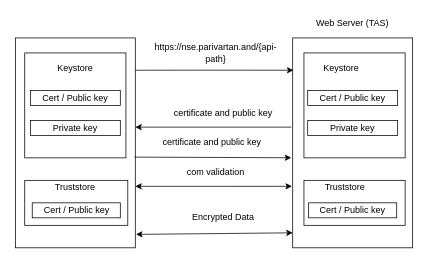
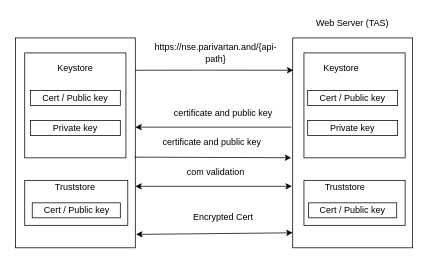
  <mxCell id="0" />
  <mxCell id="1" parent="0" />
  <mxCell id="2" value="" style="rounded=0;whiteSpace=wrap;html=1;" vertex="1" parent="1"><mxGeometry x="20" y="50" width="160" height="280" as="geometry" /></mxCell>
  <mxCell id="3" value="" style="rounded=0;whiteSpace=wrap;html=1;" vertex="1" parent="1"><mxGeometry x="390" y="50" width="160" height="280" as="geometry" /></mxCell>
  <mxCell id="4" value="Web Server (TAS)" style="text;html=1;strokeColor=none;fillColor=none;align=center;verticalAlign=middle;whiteSpace=wrap;rounded=0;" vertex="1" parent="1"><mxGeometry x="390" y="20" width="160" height="20" as="geometry" /></mxCell>
  <mxCell id="5" value="" style="endArrow=classic;html=1;entryX=0.006;entryY=0.154;entryDx=0;entryDy=0;entryPerimeter=0;exitX=1;exitY=0.154;exitDx=0;exitDy=0;exitPerimeter=0;" edge="1" parent="1" source="2" target="3"><mxGeometry width="50" height="50" relative="1" as="geometry"><mxPoint x="190" y="190" as="sourcePoint" /><mxPoint x="240" y="140" as="targetPoint" /><Array as="points"><mxPoint x="270" y="93" /></Array></mxGeometry></mxCell>
  <mxCell id="6" value="https://nse.parivartan.and/{api-path}" style="text;html=1;strokeColor=none;fillColor=none;align=center;verticalAlign=middle;whiteSpace=wrap;rounded=0;" vertex="1" parent="1"><mxGeometry x="195" y="60" width="185" height="20" as="geometry" /></mxCell>
  <mxCell id="7" value="" style="endArrow=classic;startArrow=classic;html=1;entryX=-0.006;entryY=0.707;entryDx=0;entryDy=0;entryPerimeter=0;" edge="1" parent="1" target="3"><mxGeometry width="50" height="50" relative="1" as="geometry"><mxPoint x="180" y="248" as="sourcePoint" /><mxPoint x="240" y="130" as="targetPoint" /><Array as="points" /></mxGeometry></mxCell>
  <mxCell id="8" value="" style="endArrow=classic;startArrow=classic;html=1;entryX=0;entryY=0.568;entryDx=0;entryDy=0;entryPerimeter=0;exitX=1.006;exitY=0.936;exitDx=0;exitDy=0;exitPerimeter=0;" edge="1" parent="1" source="2"><mxGeometry width="50" height="50" relative="1" as="geometry"><mxPoint x="190" y="313.08" as="sourcePoint" /><mxPoint x="390" y="310" as="targetPoint" /></mxGeometry></mxCell>
  <mxCell id="9" value="" style="endArrow=classic;html=1;exitX=-0.012;exitY=0.425;exitDx=0;exitDy=0;exitPerimeter=0;entryX=1;entryY=0.425;entryDx=0;entryDy=0;entryPerimeter=0;" edge="1" parent="1" source="3" target="2"><mxGeometry width="50" height="50" relative="1" as="geometry"><mxPoint x="190" y="180" as="sourcePoint" /><mxPoint x="240" y="130" as="targetPoint" /></mxGeometry></mxCell>
  <mxCell id="10" value="certificate and public key" style="text;html=1;strokeColor=none;fillColor=none;align=center;verticalAlign=middle;whiteSpace=wrap;rounded=0;" vertex="1" parent="1"><mxGeometry x="205" y="140" width="185" height="20" as="geometry" /></mxCell>
  <mxCell id="11" value="" style="endArrow=classic;html=1;exitX=0.994;exitY=0.568;exitDx=0;exitDy=0;exitPerimeter=0;entryX=-0.012;entryY=0.571;entryDx=0;entryDy=0;entryPerimeter=0;" edge="1" parent="1" source="2" target="3"><mxGeometry width="50" height="50" relative="1" as="geometry"><mxPoint x="398.08" y="179" as="sourcePoint" /><mxPoint x="200" y="179" as="targetPoint" /></mxGeometry></mxCell>
  <mxCell id="12" value="certificate and public key" style="text;html=1;strokeColor=none;fillColor=none;align=center;verticalAlign=middle;whiteSpace=wrap;rounded=0;" vertex="1" parent="1"><mxGeometry x="190" y="180" width="185" height="20" as="geometry" /></mxCell>
  <mxCell id="13" value="com validation" style="text;html=1;strokeColor=none;fillColor=none;align=center;verticalAlign=middle;whiteSpace=wrap;rounded=0;" vertex="1" parent="1"><mxGeometry x="195" y="220" width="185" height="20" as="geometry" /></mxCell>
- <mxCell id="14" value="Encrypted Data" style="text;html=1;strokeColor=none;fillColor=none;align=center;verticalAlign=middle;whiteSpace=wrap;rounded=0;" vertex="1" parent="1"><mxGeometry x="205" y="280" width="185" height="20" as="geometry" /></mxCell>
+ <mxCell id="14" value="Encrypted Cert" style="text;html=1;strokeColor=none;fillColor=none;align=center;verticalAlign=middle;whiteSpace=wrap;rounded=0;" vertex="1" parent="1"><mxGeometry x="205" y="280" width="185" height="20" as="geometry" /></mxCell>
  <mxCell id="15" value="" style="rounded=0;whiteSpace=wrap;html=1;" vertex="1" parent="1"><mxGeometry x="32.5" y="70" width="135" height="140" as="geometry" /></mxCell>
  <mxCell id="16" value="Keystore" style="text;html=1;strokeColor=none;fillColor=none;align=center;verticalAlign=middle;whiteSpace=wrap;rounded=0;" vertex="1" parent="1"><mxGeometry x="20" y="80" width="160" height="20" as="geometry" /></mxCell>
  <mxCell id="17" value="Cert / Public key" style="rounded=0;whiteSpace=wrap;html=1;" vertex="1" parent="1"><mxGeometry x="40" y="120" width="120" height="20" as="geometry" /></mxCell>
  <mxCell id="18" value="Private key" style="rounded=0;whiteSpace=wrap;html=1;" vertex="1" parent="1"><mxGeometry x="40" y="160" width="120" height="20" as="geometry" /></mxCell>
  <mxCell id="19" value="" style="rounded=0;whiteSpace=wrap;html=1;" vertex="1" parent="1"><mxGeometry x="32.5" y="240" width="137.5" height="60" as="geometry" /></mxCell>
  <mxCell id="20" value="Truststore" style="text;html=1;strokeColor=none;fillColor=none;align=center;verticalAlign=middle;whiteSpace=wrap;rounded=0;" vertex="1" parent="1"><mxGeometry x="20" y="240" width="160" height="20" as="geometry" /></mxCell>
  <mxCell id="21" value="Cert / Public key" style="rounded=0;whiteSpace=wrap;html=1;" vertex="1" parent="1"><mxGeometry x="42.5" y="270" width="117.5" height="20" as="geometry" /></mxCell>
  <mxCell id="22" value="" style="rounded=0;whiteSpace=wrap;html=1;" vertex="1" parent="1"><mxGeometry x="405" y="70" width="135" height="140" as="geometry" /></mxCell>
  <mxCell id="23" value="Keystore" style="text;html=1;strokeColor=none;fillColor=none;align=center;verticalAlign=middle;whiteSpace=wrap;rounded=0;" vertex="1" parent="1"><mxGeometry x="375" y="80" width="160" height="20" as="geometry" /></mxCell>
  <mxCell id="24" value="Cert / Public key" style="rounded=0;whiteSpace=wrap;html=1;" vertex="1" parent="1"><mxGeometry x="410" y="120" width="120" height="20" as="geometry" /></mxCell>
  <mxCell id="25" value="Private key" style="rounded=0;whiteSpace=wrap;html=1;" vertex="1" parent="1"><mxGeometry x="410" y="160" width="120" height="20" as="geometry" /></mxCell>
  <mxCell id="26" value="Truststore" style="text;html=1;strokeColor=none;fillColor=none;align=center;verticalAlign=middle;whiteSpace=wrap;rounded=0;" vertex="1" parent="1"><mxGeometry x="392.5" y="240" width="160" height="20" as="geometry" /></mxCell>
  <mxCell id="27" value="" style="rounded=0;whiteSpace=wrap;html=1;" vertex="1" parent="1"><mxGeometry x="405" y="240" width="135" height="60" as="geometry" /></mxCell>
  <mxCell id="28" style="edgeStyle=orthogonalEdgeStyle;rounded=0;orthogonalLoop=1;jettySize=auto;html=1;exitX=0.5;exitY=1;exitDx=0;exitDy=0;" edge="1" parent="1" source="20" target="20"><mxGeometry relative="1" as="geometry" /></mxCell>
  <mxCell id="29" value="Truststore" style="text;html=1;strokeColor=none;fillColor=none;align=center;verticalAlign=middle;whiteSpace=wrap;rounded=0;" vertex="1" parent="1"><mxGeometry x="380" y="240" width="160" height="20" as="geometry" /></mxCell>
  <mxCell id="30" value="Cert / Public key" style="rounded=0;whiteSpace=wrap;html=1;" vertex="1" parent="1"><mxGeometry x="411.25" y="270" width="117.5" height="20" as="geometry" /></mxCell>
